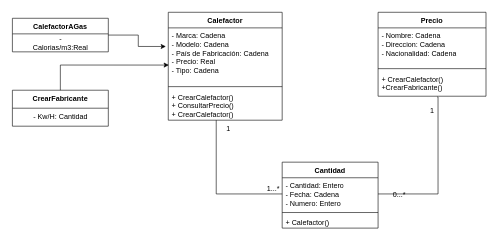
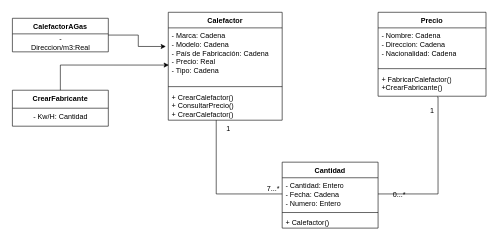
  <mxCell id="0" />
  <mxCell id="1" parent="0" />
  <mxCell id="2" value="Calefactor" style="swimlane;fontStyle=1;align=center;verticalAlign=top;childLayout=stackLayout;horizontal=1;startSize=26;horizontalStack=0;resizeParent=1;resizeParentMax=0;resizeLast=0;collapsible=1;marginBottom=0;whiteSpace=wrap;html=1;" parent="1" vertex="1"><mxGeometry x="280" y="20" width="190" height="180" as="geometry" /></mxCell>
  <mxCell id="3" value="- Marca: Cadena&lt;div&gt;- Modelo: Cadena&lt;/div&gt;&lt;div&gt;- País de Fabricación: Cadena&lt;/div&gt;&lt;div&gt;- Precio: Real&lt;/div&gt;&lt;div&gt;- Tipo: Cadena&lt;/div&gt;" style="text;strokeColor=none;fillColor=none;align=left;verticalAlign=top;spacingLeft=4;spacingRight=4;overflow=hidden;rotatable=0;points=[[0,0.5],[1,0.5]];portConstraint=eastwest;whiteSpace=wrap;html=1;" parent="2" vertex="1"><mxGeometry y="26" width="190" height="94" as="geometry" /></mxCell>
  <mxCell id="4" value="" style="line;strokeWidth=1;fillColor=none;align=left;verticalAlign=middle;spacingTop=-1;spacingLeft=3;spacingRight=3;rotatable=0;labelPosition=right;points=[];portConstraint=eastwest;strokeColor=inherit;" parent="2" vertex="1"><mxGeometry y="120" width="190" height="8" as="geometry" /></mxCell>
  <mxCell id="5" value="+ CrearCalefactor()&lt;div&gt;+ ConsultarPrecio()&lt;/div&gt;&lt;div&gt;+ CrearCalefactor()&lt;/div&gt;" style="text;strokeColor=none;fillColor=none;align=left;verticalAlign=top;spacingLeft=4;spacingRight=4;overflow=hidden;rotatable=0;points=[[0,0.5],[1,0.5]];portConstraint=eastwest;whiteSpace=wrap;html=1;" parent="2" vertex="1"><mxGeometry y="128" width="190" height="52" as="geometry" /></mxCell>
  <mxCell id="6" value="Precio" style="swimlane;fontStyle=1;align=center;verticalAlign=top;childLayout=stackLayout;horizontal=1;startSize=26;horizontalStack=0;resizeParent=1;resizeParentMax=0;resizeLast=0;collapsible=1;marginBottom=0;whiteSpace=wrap;html=1;" parent="1" vertex="1"><mxGeometry x="630" y="20" width="180" height="140" as="geometry" /></mxCell>
  <mxCell id="7" value="- Nombre: Cadena&lt;div&gt;- Direccion: Cadena&lt;/div&gt;&lt;div&gt;- Nacionalidad: Cadena&lt;/div&gt;" style="text;strokeColor=none;fillColor=none;align=left;verticalAlign=top;spacingLeft=4;spacingRight=4;overflow=hidden;rotatable=0;points=[[0,0.5],[1,0.5]];portConstraint=eastwest;whiteSpace=wrap;html=1;" parent="6" vertex="1"><mxGeometry y="26" width="180" height="64" as="geometry" /></mxCell>
  <mxCell id="8" value="" style="line;strokeWidth=1;fillColor=none;align=left;verticalAlign=middle;spacingTop=-1;spacingLeft=3;spacingRight=3;rotatable=0;labelPosition=right;points=[];portConstraint=eastwest;strokeColor=inherit;" parent="6" vertex="1"><mxGeometry y="90" width="180" height="8" as="geometry" /></mxCell>
- <mxCell id="9" value="+ CrearCalefactor()&lt;div&gt;+CrearFabricante()&lt;/div&gt;" style="text;strokeColor=none;fillColor=none;align=left;verticalAlign=top;spacingLeft=4;spacingRight=4;overflow=hidden;rotatable=0;points=[[0,0.5],[1,0.5]];portConstraint=eastwest;whiteSpace=wrap;html=1;" parent="6" vertex="1"><mxGeometry y="98" width="180" height="42" as="geometry" /></mxCell>
+ <mxCell id="9" value="+ FabricarCalefactor()&lt;div&gt;+CrearFabricante()&lt;/div&gt;" style="text;strokeColor=none;fillColor=none;align=left;verticalAlign=top;spacingLeft=4;spacingRight=4;overflow=hidden;rotatable=0;points=[[0,0.5],[1,0.5]];portConstraint=eastwest;whiteSpace=wrap;html=1;" parent="6" vertex="1"><mxGeometry y="98" width="180" height="42" as="geometry" /></mxCell>
  <mxCell id="10" value="Cantidad" style="swimlane;fontStyle=1;align=center;verticalAlign=top;childLayout=stackLayout;horizontal=1;startSize=26;horizontalStack=0;resizeParent=1;resizeParentMax=0;resizeLast=0;collapsible=1;marginBottom=0;whiteSpace=wrap;html=1;" parent="1" vertex="1"><mxGeometry x="470" y="270" width="160" height="110" as="geometry" /></mxCell>
  <mxCell id="11" value="- Cantidad: Entero&lt;div&gt;- Fecha: Cadena&lt;/div&gt;&lt;div&gt;- Numero: Entero&lt;/div&gt;" style="text;strokeColor=none;fillColor=none;align=left;verticalAlign=top;spacingLeft=4;spacingRight=4;overflow=hidden;rotatable=0;points=[[0,0.5],[1,0.5]];portConstraint=eastwest;whiteSpace=wrap;html=1;" parent="10" vertex="1"><mxGeometry y="26" width="160" height="54" as="geometry" /></mxCell>
  <mxCell id="12" value="" style="line;strokeWidth=1;fillColor=none;align=left;verticalAlign=middle;spacingTop=-1;spacingLeft=3;spacingRight=3;rotatable=0;labelPosition=right;points=[];portConstraint=eastwest;strokeColor=inherit;" parent="10" vertex="1"><mxGeometry y="80" width="160" height="8" as="geometry" /></mxCell>
  <mxCell id="13" value="+ Calefactor()" style="text;strokeColor=none;fillColor=none;align=left;verticalAlign=top;spacingLeft=4;spacingRight=4;overflow=hidden;rotatable=0;points=[[0,0.5],[1,0.5]];portConstraint=eastwest;whiteSpace=wrap;html=1;" parent="10" vertex="1"><mxGeometry y="88" width="160" height="22" as="geometry" /></mxCell>
  <mxCell id="14" style="edgeStyle=orthogonalEdgeStyle;rounded=0;orthogonalLoop=1;jettySize=auto;html=1;exitX=0;exitY=0.5;exitDx=0;exitDy=0;entryX=0.421;entryY=1;entryDx=0;entryDy=0;entryPerimeter=0;endArrow=none;endFill=0;" parent="1" source="11" target="5" edge="1"><mxGeometry relative="1" as="geometry"><mxPoint x="360" y="200" as="targetPoint" /></mxGeometry></mxCell>
  <mxCell id="15" style="edgeStyle=orthogonalEdgeStyle;rounded=0;orthogonalLoop=1;jettySize=auto;html=1;entryX=0.549;entryY=1.029;entryDx=0;entryDy=0;entryPerimeter=0;endArrow=none;endFill=0;" parent="1" source="11" target="9" edge="1"><mxGeometry relative="1" as="geometry"><mxPoint x="720" y="150" as="targetPoint" /><Array as="points"><mxPoint x="730" y="323" /><mxPoint x="730" y="161" /></Array></mxGeometry></mxCell>
  <mxCell id="16" value="1" style="text;html=1;align=center;verticalAlign=middle;resizable=0;points=[];autosize=1;strokeColor=none;fillColor=none;" parent="1" vertex="1"><mxGeometry x="365" y="200" width="30" height="30" as="geometry" /></mxCell>
- <mxCell id="17" value="1...*" style="text;html=1;align=center;verticalAlign=middle;resizable=0;points=[];autosize=1;strokeColor=none;fillColor=none;" parent="1" vertex="1"><mxGeometry x="435" y="300" width="40" height="30" as="geometry" /></mxCell>
+ <mxCell id="17" value="7...*" style="text;html=1;align=center;verticalAlign=middle;resizable=0;points=[];autosize=1;strokeColor=none;fillColor=none;" parent="1" vertex="1"><mxGeometry x="435" y="300" width="40" height="30" as="geometry" /></mxCell>
  <mxCell id="18" value="0...*" style="text;html=1;align=center;verticalAlign=middle;resizable=0;points=[];autosize=1;strokeColor=none;fillColor=none;" parent="1" vertex="1"><mxGeometry x="645" y="310" width="40" height="30" as="geometry" /></mxCell>
  <mxCell id="19" value="1" style="text;html=1;align=center;verticalAlign=middle;resizable=0;points=[];autosize=1;strokeColor=none;fillColor=none;" parent="1" vertex="1"><mxGeometry x="705" y="170" width="30" height="30" as="geometry" /></mxCell>
  <mxCell id="20" value="CalefactorAGas" style="swimlane;fontStyle=1;align=center;verticalAlign=top;childLayout=stackLayout;horizontal=1;startSize=26;horizontalStack=0;resizeParent=1;resizeParentMax=0;resizeLast=0;collapsible=1;marginBottom=0;whiteSpace=wrap;html=1;" vertex="1" parent="1"><mxGeometry x="20" y="30" width="160" height="56" as="geometry" /></mxCell>
- <mxCell id="21" value="&lt;span style=&quot;text-align: left; text-wrap: wrap;&quot;&gt;- Calorias/m3:Real&lt;/span&gt;" style="text;html=1;align=center;verticalAlign=middle;resizable=0;points=[];autosize=1;strokeColor=none;fillColor=none;" vertex="1" parent="20"><mxGeometry y="26" width="160" height="30" as="geometry" /></mxCell>
+ <mxCell id="21" value="&lt;span style=&quot;text-align: left; text-wrap: wrap;&quot;&gt;- Direccion/m3:Real&lt;/span&gt;" style="text;html=1;align=center;verticalAlign=middle;resizable=0;points=[];autosize=1;strokeColor=none;fillColor=none;" vertex="1" parent="20"><mxGeometry y="26" width="160" height="30" as="geometry" /></mxCell>
  <mxCell id="22" value="CrearFabricante" style="swimlane;fontStyle=1;align=center;verticalAlign=top;childLayout=stackLayout;horizontal=1;startSize=30;horizontalStack=0;resizeParent=1;resizeParentMax=0;resizeLast=0;collapsible=1;marginBottom=0;whiteSpace=wrap;html=1;" vertex="1" parent="1"><mxGeometry x="20" y="150" width="160" height="60" as="geometry" /></mxCell>
  <mxCell id="23" value="- Kw/H: Cantidad" style="text;html=1;align=center;verticalAlign=middle;resizable=0;points=[];autosize=1;strokeColor=none;fillColor=none;" vertex="1" parent="22"><mxGeometry y="30" width="160" height="30" as="geometry" /></mxCell>
  <mxCell id="24" style="edgeStyle=orthogonalEdgeStyle;rounded=0;orthogonalLoop=1;jettySize=auto;html=1;entryX=0.005;entryY=0.66;entryDx=0;entryDy=0;entryPerimeter=0;" edge="1" parent="1" source="22" target="3"><mxGeometry relative="1" as="geometry" /></mxCell>
  <mxCell id="25" style="edgeStyle=orthogonalEdgeStyle;rounded=0;orthogonalLoop=1;jettySize=auto;html=1;entryX=-0.021;entryY=0.33;entryDx=0;entryDy=0;entryPerimeter=0;" edge="1" parent="1" source="20" target="3"><mxGeometry relative="1" as="geometry" /></mxCell>
